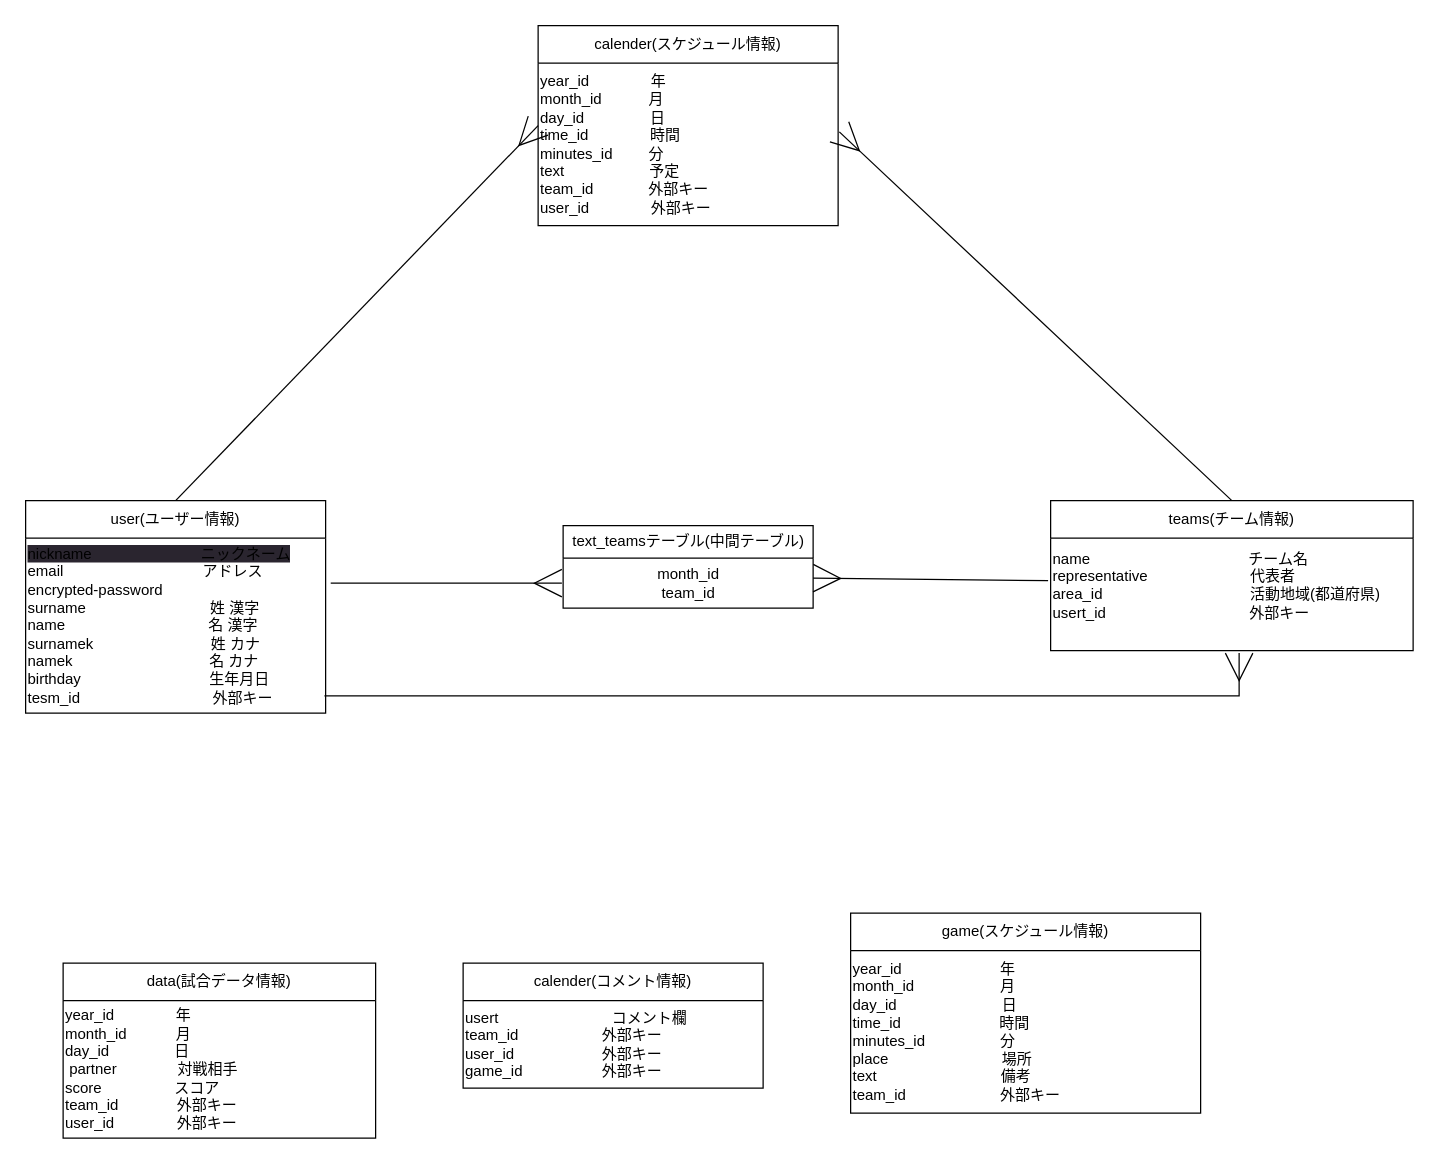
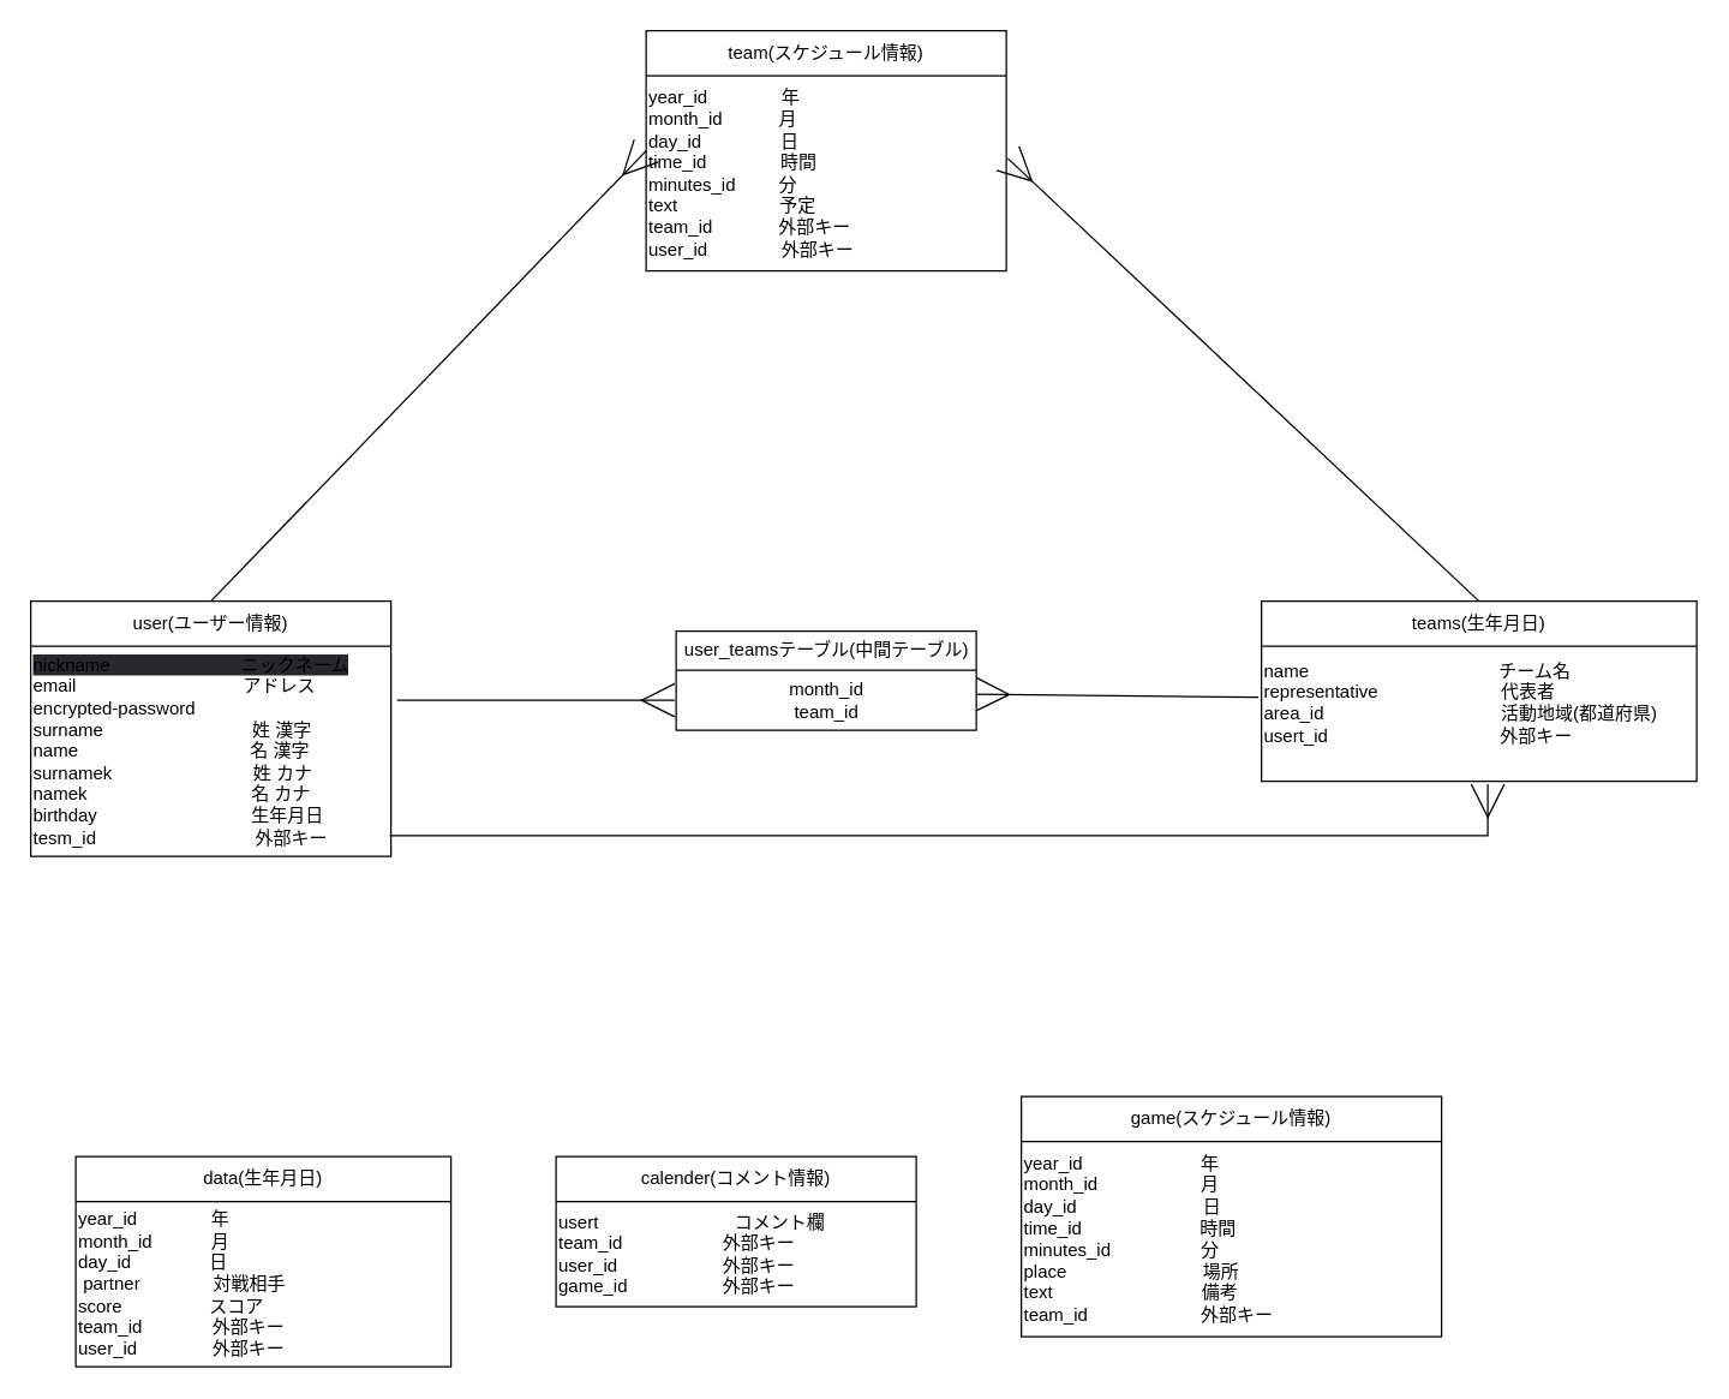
  <mxCell id="0" />
  <mxCell id="1" parent="0" />
  <mxCell id="2" value="user(ユーザー情報)" style="swimlane;fontStyle=0;childLayout=stackLayout;horizontal=1;startSize=30;horizontalStack=0;resizeParent=1;resizeParentMax=0;resizeLast=0;collapsible=1;marginBottom=0;whiteSpace=wrap;html=1;" parent="1" vertex="1"><mxGeometry x="20" y="400" width="240" height="170" as="geometry" /></mxCell>
  <mxCell id="3" value="&lt;div style=&quot;&quot;&gt;&lt;span style=&quot;background-color: rgb(42, 37, 47);&quot;&gt;nickname 　　　　　　　ニックネーム&lt;/span&gt;&lt;/div&gt;&lt;span style=&quot;background-color: rgb(42, 37, 47);&quot;&gt;&lt;div style=&quot;&quot;&gt;email 　　　　　　　　　アドレス&lt;/div&gt;&lt;/span&gt;&lt;span style=&quot;background-color: rgb(42, 37, 47);&quot;&gt;&lt;div style=&quot;&quot;&gt;encrypted-password&lt;/div&gt;&lt;/span&gt;&lt;span style=&quot;background-color: rgb(42, 37, 47);&quot;&gt;&lt;div style=&quot;&quot;&gt;surname 　　　　　　　　姓 漢字&lt;/div&gt;&lt;/span&gt;&lt;span style=&quot;background-color: rgb(42, 37, 47);&quot;&gt;&lt;div style=&quot;&quot;&gt;name&amp;nbsp; 　　　　　　　　　名 漢字&lt;/div&gt;&lt;/span&gt;&lt;span style=&quot;background-color: rgb(42, 37, 47);&quot;&gt;&lt;div style=&quot;&quot;&gt;surnamek 　　　　　　　&amp;nbsp; 姓 カナ&lt;/div&gt;&lt;/span&gt;&lt;span style=&quot;background-color: rgb(42, 37, 47);&quot;&gt;&lt;div style=&quot;&quot;&gt;namek 　　　　　　　　&amp;nbsp; &amp;nbsp;名 カナ&lt;/div&gt;&lt;/span&gt;&lt;span style=&quot;background-color: rgb(42, 37, 47);&quot;&gt;&lt;div style=&quot;&quot;&gt;birthday 　　　　　　　　 生年月日&lt;/div&gt;&lt;div style=&quot;&quot;&gt;tesm_id 　　　　　　　　&amp;nbsp; 外部キー&lt;/div&gt;&lt;/span&gt;" style="text;html=1;align=left;verticalAlign=middle;resizable=0;points=[];autosize=1;strokeColor=none;fillColor=none;" parent="2" vertex="1"><mxGeometry y="30" width="240" height="140" as="geometry" /></mxCell>
- <mxCell id="4" value="teams(チーム情報)" style="swimlane;fontStyle=0;childLayout=stackLayout;horizontal=1;startSize=30;horizontalStack=0;resizeParent=1;resizeParentMax=0;resizeLast=0;collapsible=1;marginBottom=0;whiteSpace=wrap;html=1;" parent="1" vertex="1"><mxGeometry x="840" y="400" width="290" height="120" as="geometry" /></mxCell>
+ <mxCell id="4" value="teams(生年月日)" style="swimlane;fontStyle=0;childLayout=stackLayout;horizontal=1;startSize=30;horizontalStack=0;resizeParent=1;resizeParentMax=0;resizeLast=0;collapsible=1;marginBottom=0;whiteSpace=wrap;html=1;" parent="1" vertex="1"><mxGeometry x="840" y="400" width="290" height="120" as="geometry" /></mxCell>
  <mxCell id="5" value="name&amp;nbsp; 　　　　　　　　　　チーム名&lt;br&gt;representative 　　　　　　&amp;nbsp; 代表者&lt;br&gt;area_id&amp;nbsp; &amp;nbsp;　　　　　　　　　活動地域(都道府県)&lt;br&gt;usert_id 　　　　　　　　　 外部キー&lt;br&gt;&amp;nbsp;" style="text;html=1;align=left;verticalAlign=middle;resizable=0;points=[];autosize=1;strokeColor=none;fillColor=none;" parent="4" vertex="1"><mxGeometry y="30" width="290" height="90" as="geometry" /></mxCell>
- <mxCell id="6" value="calender(スケジュール情報)" style="swimlane;fontStyle=0;childLayout=stackLayout;horizontal=1;startSize=30;horizontalStack=0;resizeParent=1;resizeParentMax=0;resizeLast=0;collapsible=1;marginBottom=0;whiteSpace=wrap;html=1;" parent="1" vertex="1"><mxGeometry x="430" y="20" width="240" height="160" as="geometry" /></mxCell>
+ <mxCell id="6" value="team(スケジュール情報)" style="swimlane;fontStyle=0;childLayout=stackLayout;horizontal=1;startSize=30;horizontalStack=0;resizeParent=1;resizeParentMax=0;resizeLast=0;collapsible=1;marginBottom=0;whiteSpace=wrap;html=1;" parent="1" vertex="1"><mxGeometry x="430" y="20" width="240" height="160" as="geometry" /></mxCell>
  <mxCell id="7" value="year_id 　　　&amp;nbsp; &amp;nbsp;年&lt;br&gt;month_id　　&amp;nbsp; &amp;nbsp; 月&lt;br&gt;day_id　　　&amp;nbsp; &amp;nbsp; &amp;nbsp;日&lt;br&gt;time_id 　　　&amp;nbsp; &amp;nbsp;時間&lt;br&gt;minutes_id&amp;nbsp; 　&amp;nbsp; &amp;nbsp;分&lt;br&gt;text 　　　　&amp;nbsp; &amp;nbsp; &amp;nbsp;予定&lt;br&gt;team_id&amp;nbsp; 　　&amp;nbsp; &amp;nbsp; 外部キー&lt;br&gt;user_id&amp;nbsp; 　　　&amp;nbsp; 外部キー" style="text;html=1;align=left;verticalAlign=middle;resizable=0;points=[];autosize=1;strokeColor=none;fillColor=none;" parent="6" vertex="1"><mxGeometry y="30" width="240" height="130" as="geometry" /></mxCell>
- <mxCell id="8" value="data(試合データ情報)" style="swimlane;fontStyle=0;childLayout=stackLayout;horizontal=1;startSize=30;horizontalStack=0;resizeParent=1;resizeParentMax=0;resizeLast=0;collapsible=1;marginBottom=0;whiteSpace=wrap;html=1;" parent="1" vertex="1"><mxGeometry x="50" y="770" width="250" height="140" as="geometry" /></mxCell>
+ <mxCell id="8" value="data(生年月日)" style="swimlane;fontStyle=0;childLayout=stackLayout;horizontal=1;startSize=30;horizontalStack=0;resizeParent=1;resizeParentMax=0;resizeLast=0;collapsible=1;marginBottom=0;whiteSpace=wrap;html=1;" parent="1" vertex="1"><mxGeometry x="50" y="770" width="250" height="140" as="geometry" /></mxCell>
  <mxCell id="9" value="year_id 　　　&amp;nbsp; &amp;nbsp;年&lt;br&gt;month_id　　　 月&lt;br&gt;day_id　&amp;nbsp; &amp;nbsp; &amp;nbsp; &amp;nbsp; &amp;nbsp; &amp;nbsp; 日&lt;br&gt;&amp;nbsp;partner　&amp;nbsp; &amp;nbsp; &amp;nbsp; &amp;nbsp; &amp;nbsp; &amp;nbsp;対戦相手&lt;br&gt;&lt;div style=&quot;&quot;&gt;&lt;span style=&quot;background-color: initial;&quot;&gt;score&lt;/span&gt;&lt;span style=&quot;background-color: initial;&quot;&gt;&amp;nbsp;　　　　&amp;nbsp; スコア&lt;/span&gt;&lt;/div&gt;&lt;div style=&quot;&quot;&gt;team_id&amp;nbsp; &amp;nbsp; &amp;nbsp; &amp;nbsp; &amp;nbsp; &amp;nbsp; &amp;nbsp; 外部キー&lt;span style=&quot;background-color: initial;&quot;&gt;&lt;br&gt;&lt;/span&gt;&lt;/div&gt;&lt;div style=&quot;&quot;&gt;user_id&amp;nbsp; &amp;nbsp; &amp;nbsp; &amp;nbsp; &amp;nbsp; &amp;nbsp; &amp;nbsp; &amp;nbsp;外部キー&lt;/div&gt;" style="text;html=1;align=left;verticalAlign=middle;resizable=0;points=[];autosize=1;strokeColor=none;fillColor=none;" parent="8" vertex="1"><mxGeometry y="30" width="250" height="110" as="geometry" /></mxCell>
  <mxCell id="10" value="game(スケジュール情報)" style="swimlane;fontStyle=0;childLayout=stackLayout;horizontal=1;startSize=30;horizontalStack=0;resizeParent=1;resizeParentMax=0;resizeLast=0;collapsible=1;marginBottom=0;whiteSpace=wrap;html=1;" parent="1" vertex="1"><mxGeometry x="680" y="730" width="280" height="160" as="geometry" /></mxCell>
  <mxCell id="11" value="year_id 　　　　　　 年&lt;br&gt;month_id　&amp;nbsp; &amp;nbsp; &amp;nbsp; &amp;nbsp; &amp;nbsp; &amp;nbsp; &amp;nbsp; &amp;nbsp; &amp;nbsp;月&lt;br&gt;day_id　　　　　　　日&lt;br&gt;time_id 　　　　　　 時間&lt;br&gt;minutes_id&amp;nbsp; &amp;nbsp; &amp;nbsp; &amp;nbsp; &amp;nbsp; &amp;nbsp; &amp;nbsp; &amp;nbsp; &amp;nbsp; 分&lt;br&gt;place　　　　　　　&amp;nbsp; 場所&lt;br&gt;text　　　　　　　　 備考&lt;br&gt;team_id　　　　　　 外部キー" style="text;html=1;align=left;verticalAlign=middle;resizable=0;points=[];autosize=1;strokeColor=none;fillColor=none;" parent="10" vertex="1"><mxGeometry y="30" width="280" height="130" as="geometry" /></mxCell>
  <mxCell id="12" value="calender(コメント情報)" style="swimlane;fontStyle=0;childLayout=stackLayout;horizontal=1;startSize=30;horizontalStack=0;resizeParent=1;resizeParentMax=0;resizeLast=0;collapsible=1;marginBottom=0;whiteSpace=wrap;html=1;" parent="1" vertex="1"><mxGeometry x="370" y="770" width="240" height="100" as="geometry" /></mxCell>
  <mxCell id="13" value="usert&amp;nbsp; 　　　　　　　コメント欄&lt;br&gt;team_id&amp;nbsp; 　　　　　外部キー&lt;br&gt;user_id 　　　　　&amp;nbsp; 外部キー&lt;br&gt;game_id 　　　　　外部キー&lt;br&gt;" style="text;html=1;align=left;verticalAlign=middle;resizable=0;points=[];autosize=1;strokeColor=none;fillColor=none;" parent="12" vertex="1"><mxGeometry y="30" width="240" height="70" as="geometry" /></mxCell>
- <mxCell id="14" value="text_teamsテーブル(中間テーブル)" style="swimlane;fontStyle=0;childLayout=stackLayout;horizontal=1;startSize=26;fillColor=none;horizontalStack=0;resizeParent=1;resizeParentMax=0;resizeLast=0;collapsible=1;marginBottom=0;html=1;" vertex="1" parent="1"><mxGeometry x="450" y="420" width="200" height="66" as="geometry" /></mxCell>
+ <mxCell id="14" value="user_teamsテーブル(中間テーブル)" style="swimlane;fontStyle=0;childLayout=stackLayout;horizontal=1;startSize=26;fillColor=none;horizontalStack=0;resizeParent=1;resizeParentMax=0;resizeLast=0;collapsible=1;marginBottom=0;html=1;" vertex="1" parent="1"><mxGeometry x="450" y="420" width="200" height="66" as="geometry" /></mxCell>
  <mxCell id="15" value="month_id&lt;br&gt;team_id" style="text;html=1;align=center;verticalAlign=middle;resizable=0;points=[];autosize=1;strokeColor=none;fillColor=none;" vertex="1" parent="14"><mxGeometry y="26" width="200" height="40" as="geometry" /></mxCell>
  <mxCell id="16" value="" style="endArrow=ERmany;html=1;exitX=0.5;exitY=0;exitDx=0;exitDy=0;endSize=20;endFill=0;" edge="1" parent="1" source="2"><mxGeometry width="50" height="50" relative="1" as="geometry"><mxPoint x="380" y="150" as="sourcePoint" /><mxPoint x="430" y="100" as="targetPoint" /></mxGeometry></mxCell>
  <mxCell id="17" value="" style="endArrow=ERmany;html=1;strokeWidth=1;endSize=20;entryX=1.004;entryY=0.423;entryDx=0;entryDy=0;entryPerimeter=0;exitX=0.5;exitY=0;exitDx=0;exitDy=0;endFill=0;" edge="1" parent="1" source="4" target="7"><mxGeometry width="50" height="50" relative="1" as="geometry"><mxPoint x="530" y="460" as="sourcePoint" /><mxPoint x="580" y="410" as="targetPoint" /></mxGeometry></mxCell>
  <mxCell id="18" value="" style="endArrow=ERmany;html=1;strokeWidth=1;endSize=20;entryX=1;entryY=0.4;entryDx=0;entryDy=0;entryPerimeter=0;exitX=-0.007;exitY=0.378;exitDx=0;exitDy=0;exitPerimeter=0;endFill=0;" edge="1" parent="1" source="5" target="15"><mxGeometry width="50" height="50" relative="1" as="geometry"><mxPoint x="720" y="460" as="sourcePoint" /><mxPoint x="770" y="410" as="targetPoint" /></mxGeometry></mxCell>
  <mxCell id="19" value="" style="endArrow=ERmany;html=1;strokeWidth=1;endSize=20;entryX=-0.005;entryY=0.5;entryDx=0;entryDy=0;entryPerimeter=0;exitX=1.017;exitY=0.257;exitDx=0;exitDy=0;exitPerimeter=0;endFill=0;" edge="1" parent="1" source="3" target="15"><mxGeometry width="50" height="50" relative="1" as="geometry"><mxPoint x="847.97" y="474.02" as="sourcePoint" /><mxPoint x="660" y="472" as="targetPoint" /></mxGeometry></mxCell>
  <mxCell id="20" value="" style="edgeStyle=segmentEdgeStyle;endArrow=ERmany;html=1;curved=0;rounded=0;endSize=20;startSize=8;strokeWidth=1;entryX=0.52;entryY=1.022;entryDx=0;entryDy=0;entryPerimeter=0;exitX=0.996;exitY=0.901;exitDx=0;exitDy=0;exitPerimeter=0;endFill=0;" edge="1" parent="1" source="3" target="5"><mxGeometry width="50" height="50" relative="1" as="geometry"><mxPoint x="560" y="680" as="sourcePoint" /><mxPoint x="880" y="540" as="targetPoint" /></mxGeometry></mxCell>
